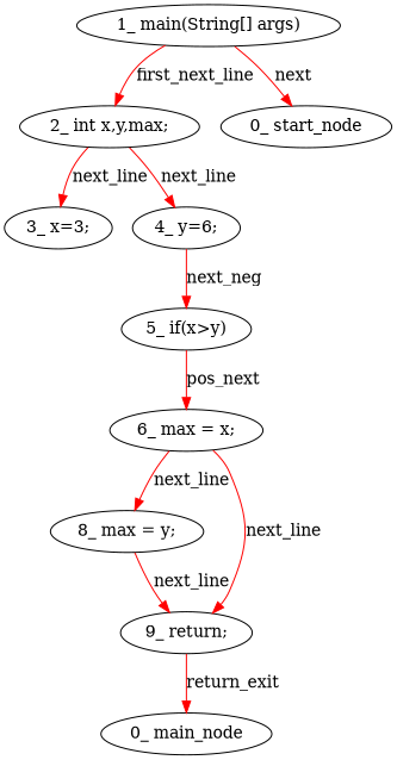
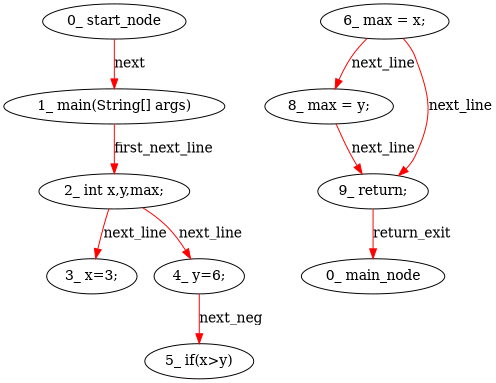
  digraph {
    node [type_label=expression_statement]
    edge [color=red controlflow_type=next_line edge_type=CFG_edge]
    n1 [label="1_ main(String[] args)" type_label=method_declaration]
    n2 [label="2_ int x,y,max;"]
    n3 [label="3_ x=3;"]
    n4 [label="4_ y=6;"]
    n5 [label="5_ if(x>y)" type_label=if]
    n6 [label="6_ max = x;"]
    n7 [label="8_ max = y;"]
    n8 [label="9_ return;"]
    n9 [label="0_ main_node" type_label=exit]
    n10 [label="0_ start_node" type_label=start]
    n1 -> n2 [controlflow_type=first_next_line label=first_next_line]
    n2 -> n3 [label=next_line]
    n2 -> n4 [label=next_line]
    n4 -> n5 [label=next_neg]
-   n5 -> n6 [controlflow_type=pos_next label=pos_next]
    n6 -> n7 [label=next_line]
    n6 -> n8 [label=next_line]
    n7 -> n8 [label=next_line]
    n8 -> n9 [controlflow_type=return_exit label=return_exit]
-   n1 -> n10 [controlflow_type=next label=next]
+   n10 -> n1 [controlflow_type=next label=next]
  }
